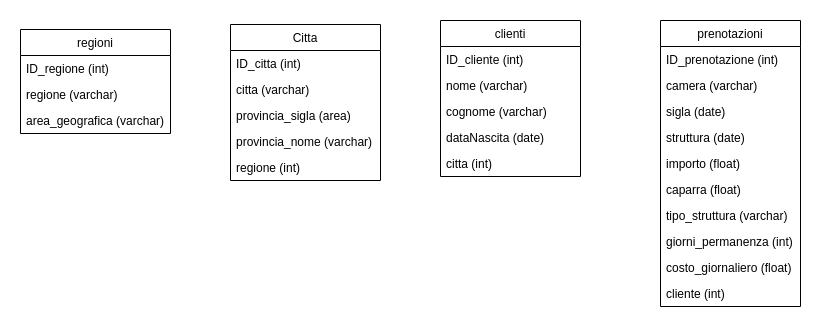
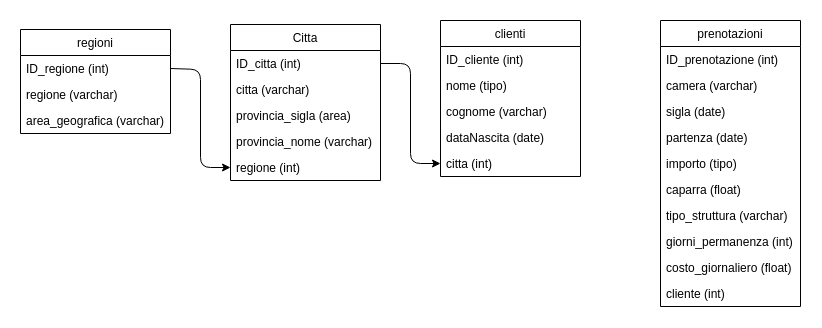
  <mxCell id="0" />
  <mxCell id="1" parent="0" />
  <mxCell id="2" value="regioni" style="swimlane;fontStyle=0;childLayout=stackLayout;horizontal=1;startSize=26;fillColor=none;horizontalStack=0;resizeParent=1;resizeParentMax=0;resizeLast=0;collapsible=1;marginBottom=0;" parent="1" vertex="1"><mxGeometry x="20" y="29" width="150" height="104" as="geometry" /></mxCell>
  <mxCell id="3" value="ID_regione (int)" style="text;strokeColor=none;fillColor=none;align=left;verticalAlign=top;spacingLeft=4;spacingRight=4;overflow=hidden;rotatable=0;points=[[0,0.5],[1,0.5]];portConstraint=eastwest;" parent="2" vertex="1"><mxGeometry y="26" width="150" height="26" as="geometry" /></mxCell>
  <mxCell id="4" value="regione (varchar)" style="text;strokeColor=none;fillColor=none;align=left;verticalAlign=top;spacingLeft=4;spacingRight=4;overflow=hidden;rotatable=0;points=[[0,0.5],[1,0.5]];portConstraint=eastwest;" parent="2" vertex="1"><mxGeometry y="52" width="150" height="26" as="geometry" /></mxCell>
  <mxCell id="5" value="area_geografica (varchar)" style="text;strokeColor=none;fillColor=none;align=left;verticalAlign=top;spacingLeft=4;spacingRight=4;overflow=hidden;rotatable=0;points=[[0,0.5],[1,0.5]];portConstraint=eastwest;" parent="2" vertex="1"><mxGeometry y="78" width="150" height="26" as="geometry" /></mxCell>
  <mxCell id="6" value="clienti" style="swimlane;fontStyle=0;childLayout=stackLayout;horizontal=1;startSize=26;fillColor=none;horizontalStack=0;resizeParent=1;resizeParentMax=0;resizeLast=0;collapsible=1;marginBottom=0;" parent="1" vertex="1"><mxGeometry x="440" y="20" width="140" height="156" as="geometry" /></mxCell>
  <mxCell id="7" value="ID_cliente (int)" style="text;strokeColor=none;fillColor=none;align=left;verticalAlign=top;spacingLeft=4;spacingRight=4;overflow=hidden;rotatable=0;points=[[0,0.5],[1,0.5]];portConstraint=eastwest;" parent="6" vertex="1"><mxGeometry y="26" width="140" height="26" as="geometry" /></mxCell>
- <mxCell id="8" value="nome (varchar)" style="text;strokeColor=none;fillColor=none;align=left;verticalAlign=top;spacingLeft=4;spacingRight=4;overflow=hidden;rotatable=0;points=[[0,0.5],[1,0.5]];portConstraint=eastwest;" parent="6" vertex="1"><mxGeometry y="52" width="140" height="26" as="geometry" /></mxCell>
+ <mxCell id="8" value="nome (tipo)" style="text;strokeColor=none;fillColor=none;align=left;verticalAlign=top;spacingLeft=4;spacingRight=4;overflow=hidden;rotatable=0;points=[[0,0.5],[1,0.5]];portConstraint=eastwest;" parent="6" vertex="1"><mxGeometry y="52" width="140" height="26" as="geometry" /></mxCell>
  <mxCell id="9" value="cognome (varchar)" style="text;strokeColor=none;fillColor=none;align=left;verticalAlign=top;spacingLeft=4;spacingRight=4;overflow=hidden;rotatable=0;points=[[0,0.5],[1,0.5]];portConstraint=eastwest;" parent="6" vertex="1"><mxGeometry y="78" width="140" height="26" as="geometry" /></mxCell>
  <mxCell id="10" value="dataNascita (date)" style="text;strokeColor=none;fillColor=none;align=left;verticalAlign=top;spacingLeft=4;spacingRight=4;overflow=hidden;rotatable=0;points=[[0,0.5],[1,0.5]];portConstraint=eastwest;" parent="6" vertex="1"><mxGeometry y="104" width="140" height="26" as="geometry" /></mxCell>
  <mxCell id="11" value="citta (int)" style="text;strokeColor=none;fillColor=none;align=left;verticalAlign=top;spacingLeft=4;spacingRight=4;overflow=hidden;rotatable=0;points=[[0,0.5],[1,0.5]];portConstraint=eastwest;" parent="6" vertex="1"><mxGeometry y="130" width="140" height="26" as="geometry" /></mxCell>
  <mxCell id="12" value="prenotazioni" style="swimlane;fontStyle=0;childLayout=stackLayout;horizontal=1;startSize=26;fillColor=none;horizontalStack=0;resizeParent=1;resizeParentMax=0;resizeLast=0;collapsible=1;marginBottom=0;" parent="1" vertex="1"><mxGeometry x="660" y="20" width="140" height="286" as="geometry" /></mxCell>
  <mxCell id="13" value="ID_prenotazione (int)" style="text;strokeColor=none;fillColor=none;align=left;verticalAlign=top;spacingLeft=4;spacingRight=4;overflow=hidden;rotatable=0;points=[[0,0.5],[1,0.5]];portConstraint=eastwest;" parent="12" vertex="1"><mxGeometry y="26" width="140" height="26" as="geometry" /></mxCell>
  <mxCell id="14" value="camera (varchar)" style="text;strokeColor=none;fillColor=none;align=left;verticalAlign=top;spacingLeft=4;spacingRight=4;overflow=hidden;rotatable=0;points=[[0,0.5],[1,0.5]];portConstraint=eastwest;" parent="12" vertex="1"><mxGeometry y="52" width="140" height="26" as="geometry" /></mxCell>
  <mxCell id="15" value="sigla (date)" style="text;strokeColor=none;fillColor=none;align=left;verticalAlign=top;spacingLeft=4;spacingRight=4;overflow=hidden;rotatable=0;points=[[0,0.5],[1,0.5]];portConstraint=eastwest;" parent="12" vertex="1"><mxGeometry y="78" width="140" height="26" as="geometry" /></mxCell>
- <mxCell id="16" value="struttura (date)" style="text;strokeColor=none;fillColor=none;align=left;verticalAlign=top;spacingLeft=4;spacingRight=4;overflow=hidden;rotatable=0;points=[[0,0.5],[1,0.5]];portConstraint=eastwest;" parent="12" vertex="1"><mxGeometry y="104" width="140" height="26" as="geometry" /></mxCell>
- <mxCell id="17" value="importo (float)" style="text;strokeColor=none;fillColor=none;align=left;verticalAlign=top;spacingLeft=4;spacingRight=4;overflow=hidden;rotatable=0;points=[[0,0.5],[1,0.5]];portConstraint=eastwest;" parent="12" vertex="1"><mxGeometry y="130" width="140" height="26" as="geometry" /></mxCell>
+ <mxCell id="16" value="partenza (date)" style="text;strokeColor=none;fillColor=none;align=left;verticalAlign=top;spacingLeft=4;spacingRight=4;overflow=hidden;rotatable=0;points=[[0,0.5],[1,0.5]];portConstraint=eastwest;" parent="12" vertex="1"><mxGeometry y="104" width="140" height="26" as="geometry" /></mxCell>
+ <mxCell id="17" value="importo (tipo)" style="text;strokeColor=none;fillColor=none;align=left;verticalAlign=top;spacingLeft=4;spacingRight=4;overflow=hidden;rotatable=0;points=[[0,0.5],[1,0.5]];portConstraint=eastwest;" parent="12" vertex="1"><mxGeometry y="130" width="140" height="26" as="geometry" /></mxCell>
  <mxCell id="18" value="caparra (float)" style="text;strokeColor=none;fillColor=none;align=left;verticalAlign=top;spacingLeft=4;spacingRight=4;overflow=hidden;rotatable=0;points=[[0,0.5],[1,0.5]];portConstraint=eastwest;" parent="12" vertex="1"><mxGeometry y="156" width="140" height="26" as="geometry" /></mxCell>
  <mxCell id="19" value="tipo_struttura (varchar)" style="text;strokeColor=none;fillColor=none;align=left;verticalAlign=top;spacingLeft=4;spacingRight=4;overflow=hidden;rotatable=0;points=[[0,0.5],[1,0.5]];portConstraint=eastwest;" parent="12" vertex="1"><mxGeometry y="182" width="140" height="26" as="geometry" /></mxCell>
  <mxCell id="20" value="giorni_permanenza (int)" style="text;strokeColor=none;fillColor=none;align=left;verticalAlign=top;spacingLeft=4;spacingRight=4;overflow=hidden;rotatable=0;points=[[0,0.5],[1,0.5]];portConstraint=eastwest;" parent="12" vertex="1"><mxGeometry y="208" width="140" height="26" as="geometry" /></mxCell>
  <mxCell id="21" value="costo_giornaliero (float)" style="text;strokeColor=none;fillColor=none;align=left;verticalAlign=top;spacingLeft=4;spacingRight=4;overflow=hidden;rotatable=0;points=[[0,0.5],[1,0.5]];portConstraint=eastwest;" parent="12" vertex="1"><mxGeometry y="234" width="140" height="26" as="geometry" /></mxCell>
  <mxCell id="22" value="cliente (int)" style="text;strokeColor=none;fillColor=none;align=left;verticalAlign=top;spacingLeft=4;spacingRight=4;overflow=hidden;rotatable=0;points=[[0,0.5],[1,0.5]];portConstraint=eastwest;" parent="12" vertex="1"><mxGeometry y="260" width="140" height="26" as="geometry" /></mxCell>
  <mxCell id="23" value="Citta" style="swimlane;fontStyle=0;childLayout=stackLayout;horizontal=1;startSize=26;fillColor=none;horizontalStack=0;resizeParent=1;resizeParentMax=0;resizeLast=0;collapsible=1;marginBottom=0;" parent="1" vertex="1"><mxGeometry x="230" y="24" width="150" height="156" as="geometry" /></mxCell>
  <mxCell id="24" value="ID_citta (int)" style="text;strokeColor=none;fillColor=none;align=left;verticalAlign=top;spacingLeft=4;spacingRight=4;overflow=hidden;rotatable=0;points=[[0,0.5],[1,0.5]];portConstraint=eastwest;" parent="23" vertex="1"><mxGeometry y="26" width="150" height="26" as="geometry" /></mxCell>
  <mxCell id="25" value="citta (varchar)" style="text;strokeColor=none;fillColor=none;align=left;verticalAlign=top;spacingLeft=4;spacingRight=4;overflow=hidden;rotatable=0;points=[[0,0.5],[1,0.5]];portConstraint=eastwest;" parent="23" vertex="1"><mxGeometry y="52" width="150" height="26" as="geometry" /></mxCell>
  <mxCell id="26" value="provincia_sigla (area)" style="text;strokeColor=none;fillColor=none;align=left;verticalAlign=top;spacingLeft=4;spacingRight=4;overflow=hidden;rotatable=0;points=[[0,0.5],[1,0.5]];portConstraint=eastwest;" parent="23" vertex="1"><mxGeometry y="78" width="150" height="26" as="geometry" /></mxCell>
  <mxCell id="27" value="provincia_nome (varchar)" style="text;strokeColor=none;fillColor=none;align=left;verticalAlign=top;spacingLeft=4;spacingRight=4;overflow=hidden;rotatable=0;points=[[0,0.5],[1,0.5]];portConstraint=eastwest;" parent="23" vertex="1"><mxGeometry y="104" width="150" height="26" as="geometry" /></mxCell>
  <mxCell id="28" value="regione (int)" style="text;strokeColor=none;fillColor=none;align=left;verticalAlign=top;spacingLeft=4;spacingRight=4;overflow=hidden;rotatable=0;points=[[0,0.5],[1,0.5]];portConstraint=eastwest;" parent="23" vertex="1"><mxGeometry y="130" width="150" height="26" as="geometry" /></mxCell>
+ <mxCell id="29" value="" style="endArrow=classic;html=1;entryX=0;entryY=0.5;entryDx=0;entryDy=0;exitX=1;exitY=0.5;exitDx=0;exitDy=0;" parent="1" source="3" target="28" edge="1"><mxGeometry width="50" height="50" relative="1" as="geometry"><mxPoint x="100" y="379" as="sourcePoint" /><mxPoint x="150" y="329" as="targetPoint" /><Array as="points"><mxPoint x="200" y="69" /><mxPoint x="200" y="167" /></Array></mxGeometry></mxCell>
+ <mxCell id="30" value="" style="endArrow=classic;html=1;exitX=1;exitY=0.5;exitDx=0;exitDy=0;entryX=0;entryY=0.5;entryDx=0;entryDy=0;" parent="1" source="24" target="11" edge="1"><mxGeometry width="50" height="50" relative="1" as="geometry"><mxPoint x="190" y="250" as="sourcePoint" /><mxPoint x="240" y="200" as="targetPoint" /><Array as="points"><mxPoint x="410" y="63" /><mxPoint x="410" y="163" /></Array></mxGeometry></mxCell>
